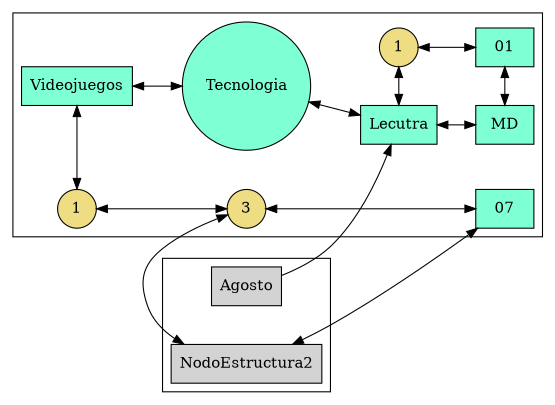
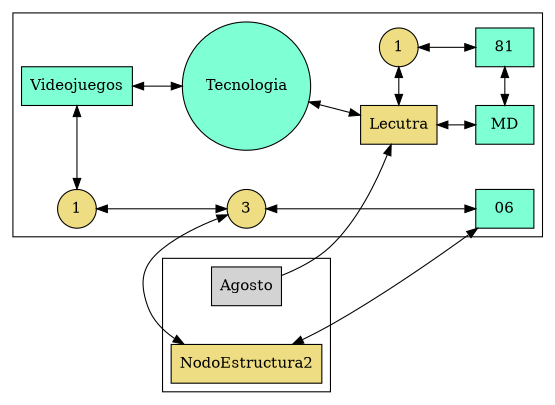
  digraph {
    compound=true
    nodesep=0.5
    rankdir=LR
    node [fillcolor=aquamarine shape=rectangle style=filled]
    edge [dir=both]
    n1 [label=MD]
-   n2 [label=01]
-   n3 [label=07]
+   n2 [label=81]
+   n3 [label=06]
    n4 [label=Tecnologia shape=circle]
    n5 [fillcolor=lightgoldenrod label=3 shape=circle]
    n6 [label=Videojuegos]
    n7 [fillcolor=lightgoldenrod label=1 shape=circle]
-   n8 [label=Lecutra]
+   n8 [fillcolor=lightgoldenrod label=Lecutra]
    n9 [fillcolor=lightgoldenrod label=1 shape=circle]
-   NodoEstructura2 [fillcolor=""]
+   NodoEstructura2 [fillcolor=lightgoldenrod]
    n11 [label=Agosto fillcolor=""]
    subgraph cluster_1 {
      subgraph sub_2 {
        rank=same
        n1
        n2
      }
      subgraph sub_3 {
        rank=same
        n2
        n3
      }
      subgraph sub_4 {
        rank=same
        n4
        n5
      }
      subgraph sub_5 {
        rank=same
        n6
        n7
      }
      subgraph sub_6 {
        rank=same
        n8
        n9
      }
      subgraph sub_7 {
        rank=same
        n1
        n2
        n3
      }
    }
    subgraph cluster_8 {
      NodoEstructura2
      n11
    }
    n1 -> n2
    n4 -> n8
    n5 -> n3
    n6 -> n4
    n6 -> n7 [constraint=false]
    n7 -> n5
    n8 -> n1
    n8 -> n9 [constraint=false]
    n9 -> n2
    NodoEstructura2 -> n3
    NodoEstructura2 -> n5 [constraint=false]
    n11 -> n8 [dir=""]
  }
